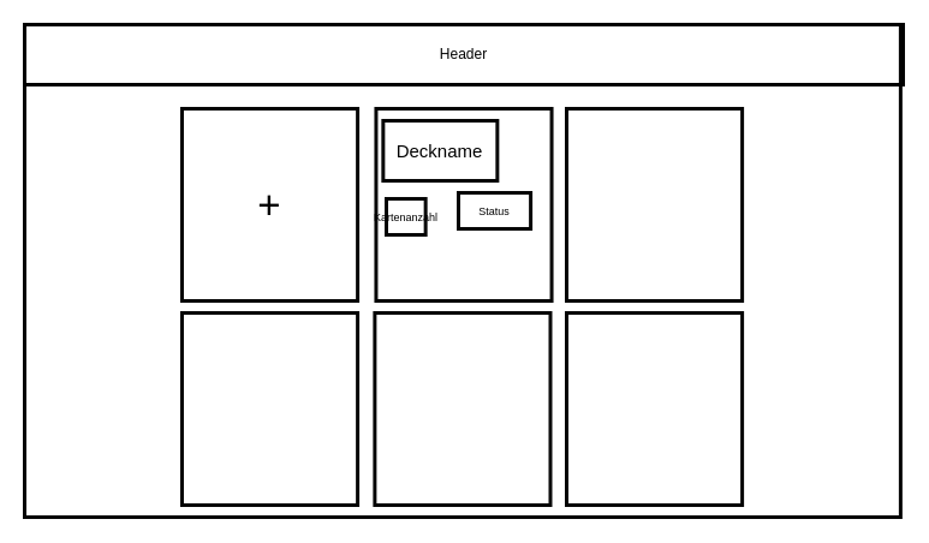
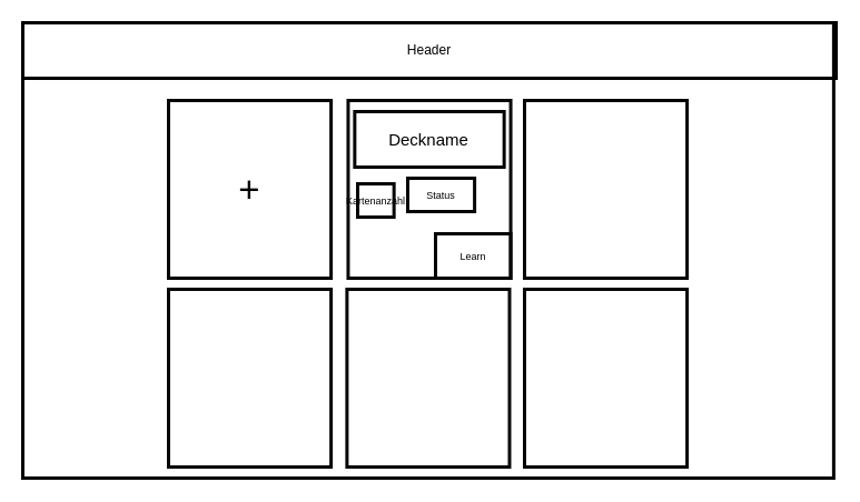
  <mxCell id="0" />
  <mxCell id="1" parent="0" />
  <mxCell id="2" value="" style="rounded=0;whiteSpace=wrap;html=1;aspect=fixed;fillColor=none;gradientColor=none;strokeColor=#050505;strokeWidth=3;" parent="1" vertex="1"><mxGeometry x="20" y="20" width="728.88" height="410" as="geometry" /></mxCell>
  <mxCell id="3" value="" style="rounded=0;whiteSpace=wrap;html=1;strokeColor=#050505;strokeWidth=3;fillColor=none;gradientColor=none;" parent="1" vertex="1"><mxGeometry x="312.45" y="90" width="146.1" height="160" as="geometry" /></mxCell>
  <mxCell id="4" value="Header" style="rounded=0;whiteSpace=wrap;html=1;fillColor=none;gradientColor=none;strokeWidth=3;strokeColor=#000000;" parent="1" vertex="1"><mxGeometry x="20" y="20" width="731" height="50" as="geometry" /></mxCell>
- <mxCell id="5" value="&lt;font style=&quot;font-size: 15px&quot;&gt;Deckname&lt;/font&gt;" style="rounded=0;whiteSpace=wrap;html=1;strokeColor=#050505;strokeWidth=3;fillColor=none;gradientColor=none;" parent="1" vertex="1"><mxGeometry x="318.35" y="100" width="95" height="50" as="geometry" /></mxCell>
+ <mxCell id="5" value="&lt;font style=&quot;font-size: 15px&quot;&gt;Deckname&lt;/font&gt;" style="rounded=0;whiteSpace=wrap;html=1;strokeColor=#050505;strokeWidth=3;fillColor=none;gradientColor=none;" parent="1" vertex="1"><mxGeometry x="318.35" y="100" width="134.31" height="50" as="geometry" /></mxCell>
  <mxCell id="6" value="" style="rounded=0;whiteSpace=wrap;html=1;strokeColor=#050505;strokeWidth=3;fillColor=none;gradientColor=none;" parent="1" vertex="1"><mxGeometry x="471" y="90" width="146.1" height="160" as="geometry" /></mxCell>
  <mxCell id="7" value="&lt;font style=&quot;font-size: 33px&quot;&gt;+&lt;/font&gt;" style="rounded=0;whiteSpace=wrap;html=1;strokeColor=#050505;strokeWidth=3;fillColor=none;gradientColor=none;" parent="1" vertex="1"><mxGeometry x="151" y="90" width="146.1" height="160" as="geometry" /></mxCell>
  <mxCell id="8" value="&lt;font style=&quot;font-size: 9px&quot;&gt;Kartenanzahl&lt;/font&gt;" style="rounded=0;whiteSpace=wrap;html=1;strokeColor=#050505;strokeWidth=3;fillColor=none;gradientColor=none;" vertex="1" parent="1"><mxGeometry x="321" y="165" width="32.65" height="30" as="geometry" /></mxCell>
- <mxCell id="10" value="&lt;font style=&quot;font-size: 9px&quot;&gt;Status&lt;/font&gt;" style="rounded=0;whiteSpace=wrap;html=1;strokeColor=#050505;strokeWidth=3;fillColor=none;gradientColor=none;" vertex="1" parent="1"><mxGeometry x="381" y="160" width="60.1" height="30" as="geometry" /></mxCell>
+ <mxCell id="9" value="&lt;font style=&quot;font-size: 9px&quot;&gt;Learn&lt;/font&gt;" style="rounded=0;whiteSpace=wrap;html=1;strokeColor=#050505;strokeWidth=3;fillColor=none;gradientColor=none;" vertex="1" parent="1"><mxGeometry x="391" y="210" width="67.55" height="40" as="geometry" /></mxCell>
+ <mxCell id="10" value="&lt;font style=&quot;font-size: 9px&quot;&gt;Status&lt;/font&gt;" style="rounded=0;whiteSpace=wrap;html=1;strokeColor=#050505;strokeWidth=3;fillColor=none;gradientColor=none;" vertex="1" parent="1"><mxGeometry x="366" y="160" width="60.1" height="30" as="geometry" /></mxCell>
  <mxCell id="11" value="" style="rounded=0;whiteSpace=wrap;html=1;strokeColor=#050505;strokeWidth=3;fillColor=none;gradientColor=none;" vertex="1" parent="1"><mxGeometry x="471" y="260" width="146.1" height="160" as="geometry" /></mxCell>
  <mxCell id="12" value="" style="rounded=0;whiteSpace=wrap;html=1;strokeColor=#050505;strokeWidth=3;fillColor=none;gradientColor=none;" vertex="1" parent="1"><mxGeometry x="311.39" y="260" width="146.1" height="160" as="geometry" /></mxCell>
  <mxCell id="13" value="" style="rounded=0;whiteSpace=wrap;html=1;strokeColor=#050505;strokeWidth=3;fillColor=none;gradientColor=none;" vertex="1" parent="1"><mxGeometry x="151" y="260" width="146.1" height="160" as="geometry" /></mxCell>
